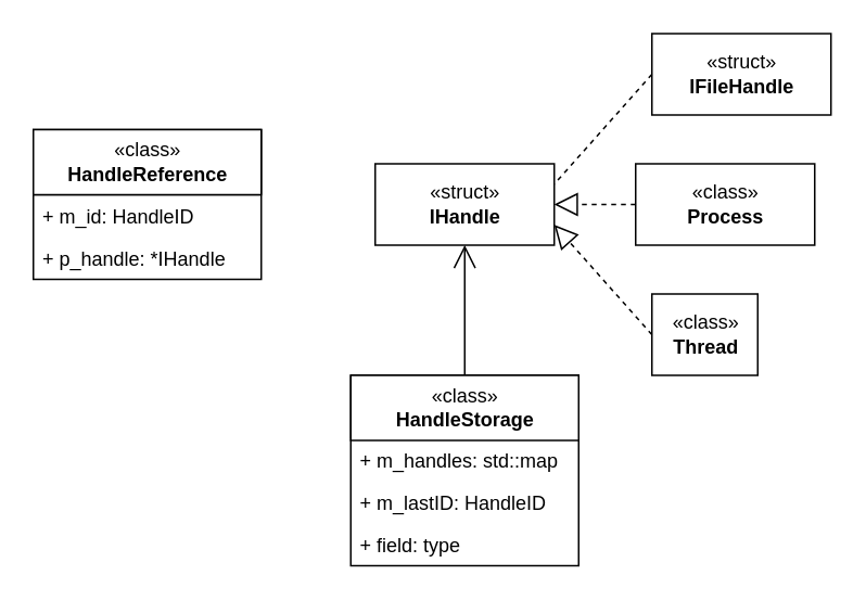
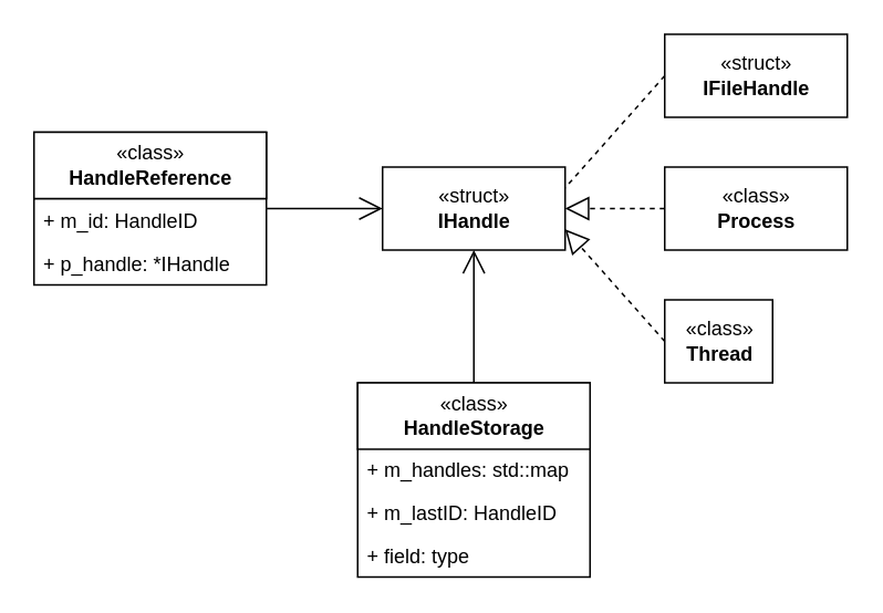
  <mxCell id="0" />
  <mxCell id="1" parent="0" />
  <mxCell id="2" value="«struct»&lt;br&gt;&lt;b&gt;IHandle&lt;/b&gt;" style="html=1;" parent="1" vertex="1"><mxGeometry x="230" y="100" width="110" height="50" as="geometry" /></mxCell>
  <mxCell id="3" value="«struct»&lt;b&gt;&lt;br&gt;IFileHandle&lt;/b&gt;" style="html=1;" parent="1" vertex="1"><mxGeometry x="400" y="20" width="110" height="50" as="geometry" /></mxCell>
- <mxCell id="4" value="«class»&lt;div&gt;&lt;b&gt;Process&lt;/b&gt;&lt;/div&gt;" style="html=1;" parent="1" vertex="1"><mxGeometry x="390" y="100" width="110" height="50" as="geometry" /></mxCell>
+ <mxCell id="4" value="«class»&lt;div&gt;&lt;b&gt;Process&lt;/b&gt;&lt;/div&gt;" style="html=1;" parent="1" vertex="1"><mxGeometry x="400" y="100" width="110" height="50" as="geometry" /></mxCell>
  <mxCell id="5" value="«class»&lt;b&gt;&lt;br&gt;Thread&lt;/b&gt;" style="html=1;" parent="1" vertex="1"><mxGeometry x="400" y="180" width="65" height="50" as="geometry" /></mxCell>
  <mxCell id="6" value="" style="endArrow=none;dashed=1;endFill=0;endSize=12;html=1;exitX=0;exitY=0.5;exitDx=0;exitDy=0;entryX=1;entryY=0.25;entryDx=0;entryDy=0;" parent="1" source="3" target="2" edge="1"><mxGeometry width="160" relative="1" as="geometry"><mxPoint x="230" y="250" as="sourcePoint" /><mxPoint x="390" y="250" as="targetPoint" /></mxGeometry></mxCell>
  <mxCell id="7" value="" style="endArrow=block;dashed=1;endFill=0;endSize=12;html=1;exitX=0;exitY=0.5;exitDx=0;exitDy=0;entryX=1;entryY=0.5;entryDx=0;entryDy=0;" parent="1" source="4" target="2" edge="1"><mxGeometry width="160" relative="1" as="geometry"><mxPoint x="350" y="162.5" as="sourcePoint" /><mxPoint x="290" y="230" as="targetPoint" /></mxGeometry></mxCell>
  <mxCell id="8" value="" style="endArrow=block;dashed=1;endFill=0;endSize=12;html=1;exitX=0;exitY=0.5;exitDx=0;exitDy=0;entryX=1;entryY=0.75;entryDx=0;entryDy=0;" parent="1" source="5" target="2" edge="1"><mxGeometry width="160" relative="1" as="geometry"><mxPoint x="330" y="220" as="sourcePoint" /><mxPoint x="270" y="287.5" as="targetPoint" /></mxGeometry></mxCell>
  <mxCell id="9" value="«class»&#10;IHandle" style="swimlane;fontStyle=0;childLayout=stackLayout;horizontal=1;startSize=40;fillColor=none;horizontalStack=0;resizeParent=1;resizeParentMax=0;resizeLast=0;collapsible=1;marginBottom=0;" vertex="1" parent="1"><mxGeometry x="20" y="79" width="140" height="92" as="geometry" /></mxCell>
  <mxCell id="10" value="+ m_id: HandleID" style="text;strokeColor=none;fillColor=none;align=left;verticalAlign=top;spacingLeft=4;spacingRight=4;overflow=hidden;rotatable=0;points=[[0,0.5],[1,0.5]];portConstraint=eastwest;" vertex="1" parent="9"><mxGeometry y="40" width="140" height="26" as="geometry" /></mxCell>
  <mxCell id="11" value="+ p_handle: *IHandle" style="text;strokeColor=none;fillColor=none;align=left;verticalAlign=top;spacingLeft=4;spacingRight=4;overflow=hidden;rotatable=0;points=[[0,0.5],[1,0.5]];portConstraint=eastwest;" vertex="1" parent="9"><mxGeometry y="66" width="140" height="26" as="geometry" /></mxCell>
  <mxCell id="12" value="«class»&lt;br&gt;&lt;b&gt;HandleReference&lt;/b&gt;" style="html=1;" vertex="1" parent="1"><mxGeometry x="20" y="79" width="140" height="40" as="geometry" /></mxCell>
  <mxCell id="13" value="" style="swimlane;fontStyle=0;childLayout=stackLayout;horizontal=1;startSize=39;fillColor=none;horizontalStack=0;resizeParent=1;resizeParentMax=0;resizeLast=0;collapsible=1;marginBottom=0;" vertex="1" parent="1"><mxGeometry x="215" y="230" width="140" height="117" as="geometry" /></mxCell>
  <mxCell id="14" value="+ m_handles: std::map" style="text;strokeColor=none;fillColor=none;align=left;verticalAlign=top;spacingLeft=4;spacingRight=4;overflow=hidden;rotatable=0;points=[[0,0.5],[1,0.5]];portConstraint=eastwest;" vertex="1" parent="13"><mxGeometry y="39" width="140" height="26" as="geometry" /></mxCell>
  <mxCell id="15" value="+ m_lastID: HandleID" style="text;strokeColor=none;fillColor=none;align=left;verticalAlign=top;spacingLeft=4;spacingRight=4;overflow=hidden;rotatable=0;points=[[0,0.5],[1,0.5]];portConstraint=eastwest;" vertex="1" parent="13"><mxGeometry y="65" width="140" height="26" as="geometry" /></mxCell>
  <mxCell id="16" value="+ field: type" style="text;strokeColor=none;fillColor=none;align=left;verticalAlign=top;spacingLeft=4;spacingRight=4;overflow=hidden;rotatable=0;points=[[0,0.5],[1,0.5]];portConstraint=eastwest;" vertex="1" parent="13"><mxGeometry y="91" width="140" height="26" as="geometry" /></mxCell>
  <mxCell id="17" value="«class»&lt;br&gt;&lt;b&gt;HandleStorage&lt;/b&gt;" style="html=1;" vertex="1" parent="1"><mxGeometry x="215" y="230" width="140" height="40" as="geometry" /></mxCell>
  <mxCell id="18" value="" style="endArrow=open;endFill=1;endSize=12;html=1;exitX=0.5;exitY=0;exitDx=0;exitDy=0;entryX=0.5;entryY=1;entryDx=0;entryDy=0;" edge="1" parent="1" source="17" target="2"><mxGeometry width="160" relative="1" as="geometry"><mxPoint x="20" y="370" as="sourcePoint" /><mxPoint x="180" y="370" as="targetPoint" /></mxGeometry></mxCell>
+ <mxCell id="19" value="" style="endArrow=open;endFill=1;endSize=12;html=1;entryX=0;entryY=0.5;entryDx=0;entryDy=0;exitX=1.001;exitY=0.231;exitDx=0;exitDy=0;exitPerimeter=0;" edge="1" parent="1" source="10" target="2"><mxGeometry width="160" relative="1" as="geometry"><mxPoint x="140" y="240" as="sourcePoint" /><mxPoint x="180" y="370" as="targetPoint" /></mxGeometry></mxCell>
